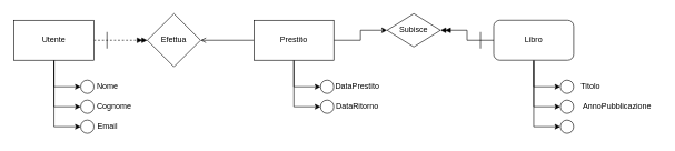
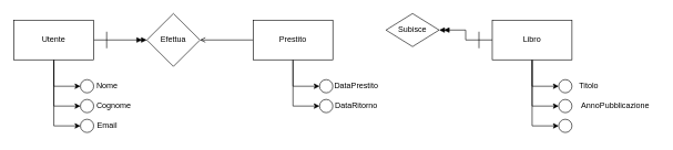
  <mxCell id="0" />
  <mxCell id="1" parent="0" />
  <mxCell id="2" style="edgeStyle=orthogonalEdgeStyle;rounded=0;orthogonalLoop=1;jettySize=auto;html=1;endArrow=open;" parent="1" source="6" target="17" edge="1"><mxGeometry relative="1" as="geometry" /></mxCell>
- <mxCell id="3" style="edgeStyle=orthogonalEdgeStyle;rounded=0;orthogonalLoop=1;jettySize=auto;html=1;entryX=0;entryY=0.5;entryDx=0;entryDy=0;" parent="1" source="6" target="18" edge="1"><mxGeometry relative="1" as="geometry" /></mxCell>
  <mxCell id="4" style="edgeStyle=orthogonalEdgeStyle;rounded=0;orthogonalLoop=1;jettySize=auto;html=1;entryX=0;entryY=0.5;entryDx=0;entryDy=0;" edge="1" parent="1" source="6" target="25"><mxGeometry relative="1" as="geometry" /></mxCell>
  <mxCell id="5" style="edgeStyle=orthogonalEdgeStyle;rounded=0;orthogonalLoop=1;jettySize=auto;html=1;entryX=0;entryY=0.5;entryDx=0;entryDy=0;" edge="1" parent="1" source="6" target="26"><mxGeometry relative="1" as="geometry" /></mxCell>
  <mxCell id="6" value="Prestito" style="rounded=0;whiteSpace=wrap;html=1;" parent="1" vertex="1"><mxGeometry x="380" y="30" width="120" height="60" as="geometry" /></mxCell>
  <mxCell id="7" style="edgeStyle=orthogonalEdgeStyle;rounded=0;orthogonalLoop=1;jettySize=auto;html=1;entryX=1;entryY=0.5;entryDx=0;entryDy=0;endArrow=doubleBlock;endFill=1;" parent="1" source="11" target="18" edge="1"><mxGeometry relative="1" as="geometry" /></mxCell>
  <mxCell id="8" style="edgeStyle=orthogonalEdgeStyle;rounded=0;orthogonalLoop=1;jettySize=auto;html=1;entryX=0;entryY=0.5;entryDx=0;entryDy=0;" parent="1" source="11" target="29" edge="1"><mxGeometry relative="1" as="geometry" /></mxCell>
  <mxCell id="9" style="edgeStyle=orthogonalEdgeStyle;rounded=0;orthogonalLoop=1;jettySize=auto;html=1;entryX=0;entryY=0.5;entryDx=0;entryDy=0;" parent="1" source="11" target="28" edge="1"><mxGeometry relative="1" as="geometry" /></mxCell>
  <mxCell id="10" style="edgeStyle=orthogonalEdgeStyle;rounded=0;orthogonalLoop=1;jettySize=auto;html=1;entryX=0;entryY=0.5;entryDx=0;entryDy=0;" parent="1" source="11" target="27" edge="1"><mxGeometry relative="1" as="geometry" /></mxCell>
- <mxCell id="11" value="Libro" style="whiteSpace=wrap;html=1;rounded=1;" parent="1" vertex="1"><mxGeometry x="740" y="30" width="120" height="60" as="geometry" /></mxCell>
- <mxCell id="12" style="edgeStyle=orthogonalEdgeStyle;rounded=0;orthogonalLoop=1;jettySize=auto;html=1;endArrow=doubleBlock;endFill=1;dashed=1;" parent="1" source="16" target="17" edge="1"><mxGeometry relative="1" as="geometry" /></mxCell>
+ <mxCell id="11" value="Libro" style="rounded=0;whiteSpace=wrap;html=1;" parent="1" vertex="1"><mxGeometry x="740" y="30" width="120" height="60" as="geometry" /></mxCell>
+ <mxCell id="12" style="edgeStyle=orthogonalEdgeStyle;rounded=0;orthogonalLoop=1;jettySize=auto;html=1;endArrow=doubleBlock;endFill=1;" parent="1" source="16" target="17" edge="1"><mxGeometry relative="1" as="geometry" /></mxCell>
  <mxCell id="13" style="edgeStyle=orthogonalEdgeStyle;rounded=0;orthogonalLoop=1;jettySize=auto;html=1;exitX=0.5;exitY=1;exitDx=0;exitDy=0;entryX=0;entryY=0.5;entryDx=0;entryDy=0;" parent="1" source="16" target="19" edge="1"><mxGeometry relative="1" as="geometry" /></mxCell>
  <mxCell id="14" style="edgeStyle=orthogonalEdgeStyle;rounded=0;orthogonalLoop=1;jettySize=auto;html=1;entryX=0;entryY=0.5;entryDx=0;entryDy=0;" parent="1" source="16" target="20" edge="1"><mxGeometry relative="1" as="geometry" /></mxCell>
  <mxCell id="15" style="edgeStyle=orthogonalEdgeStyle;rounded=0;orthogonalLoop=1;jettySize=auto;html=1;entryX=0;entryY=0.5;entryDx=0;entryDy=0;" parent="1" source="16" target="21" edge="1"><mxGeometry relative="1" as="geometry" /></mxCell>
  <mxCell id="16" value="Utente" style="rounded=0;whiteSpace=wrap;html=1;" parent="1" vertex="1"><mxGeometry x="20" y="30" width="120" height="60" as="geometry" /></mxCell>
  <mxCell id="17" value="Efettua" style="rhombus;whiteSpace=wrap;html=1;" parent="1" vertex="1"><mxGeometry x="220" y="20" width="80" height="80" as="geometry" /></mxCell>
  <mxCell id="18" value="Subisce" style="rhombus;whiteSpace=wrap;html=1;" parent="1" vertex="1"><mxGeometry x="580" y="20" width="80" height="50" as="geometry" /></mxCell>
  <mxCell id="19" value="" style="ellipse;whiteSpace=wrap;html=1;aspect=fixed;" parent="1" vertex="1"><mxGeometry x="120" y="120" width="20" height="20" as="geometry" /></mxCell>
  <mxCell id="20" value="" style="ellipse;whiteSpace=wrap;html=1;aspect=fixed;" parent="1" vertex="1"><mxGeometry x="120" y="150" width="20" height="20" as="geometry" /></mxCell>
  <mxCell id="21" value="" style="ellipse;whiteSpace=wrap;html=1;aspect=fixed;" parent="1" vertex="1"><mxGeometry x="120" y="180" width="20" height="20" as="geometry" /></mxCell>
  <mxCell id="22" value="Nome" style="text;html=1;align=center;verticalAlign=middle;resizable=0;points=[];autosize=1;strokeColor=none;fillColor=none;" parent="1" vertex="1"><mxGeometry x="130" y="115" width="60" height="30" as="geometry" /></mxCell>
  <mxCell id="23" value="Cognome" style="text;html=1;align=center;verticalAlign=middle;resizable=0;points=[];autosize=1;strokeColor=none;fillColor=none;" parent="1" vertex="1"><mxGeometry x="130" y="145" width="80" height="30" as="geometry" /></mxCell>
  <mxCell id="24" value="Email" style="text;html=1;align=center;verticalAlign=middle;resizable=0;points=[];autosize=1;strokeColor=none;fillColor=none;" parent="1" vertex="1"><mxGeometry x="135" y="175" width="50" height="30" as="geometry" /></mxCell>
  <mxCell id="25" value="" style="ellipse;whiteSpace=wrap;html=1;aspect=fixed;" parent="1" vertex="1"><mxGeometry x="480" y="120" width="20" height="20" as="geometry" /></mxCell>
  <mxCell id="26" value="" style="ellipse;whiteSpace=wrap;html=1;aspect=fixed;" parent="1" vertex="1"><mxGeometry x="480" y="150" width="20" height="20" as="geometry" /></mxCell>
  <mxCell id="27" value="" style="ellipse;whiteSpace=wrap;html=1;aspect=fixed;" parent="1" vertex="1"><mxGeometry x="840" y="180" width="20" height="20" as="geometry" /></mxCell>
  <mxCell id="28" value="" style="ellipse;whiteSpace=wrap;html=1;aspect=fixed;" parent="1" vertex="1"><mxGeometry x="840" y="150" width="20" height="20" as="geometry" /></mxCell>
  <mxCell id="29" value="" style="ellipse;whiteSpace=wrap;html=1;aspect=fixed;" parent="1" vertex="1"><mxGeometry x="840" y="120" width="20" height="20" as="geometry" /></mxCell>
  <mxCell id="30" value="DataPrestito" style="text;html=1;align=center;verticalAlign=middle;resizable=0;points=[];autosize=1;strokeColor=none;fillColor=none;" parent="1" vertex="1"><mxGeometry x="490" y="115" width="90" height="30" as="geometry" /></mxCell>
  <mxCell id="31" value="DataRitorno" style="text;html=1;align=center;verticalAlign=middle;resizable=0;points=[];autosize=1;strokeColor=none;fillColor=none;" parent="1" vertex="1"><mxGeometry x="490" y="145" width="90" height="30" as="geometry" /></mxCell>
  <mxCell id="32" value="Titolo" style="text;html=1;align=center;verticalAlign=middle;resizable=0;points=[];autosize=1;strokeColor=none;fillColor=none;" parent="1" vertex="1"><mxGeometry x="860" y="115" width="50" height="30" as="geometry" /></mxCell>
  <mxCell id="33" value="AnnoPubblicazione" style="text;html=1;align=center;verticalAlign=middle;resizable=0;points=[];autosize=1;strokeColor=none;fillColor=none;" parent="1" vertex="1"><mxGeometry x="860" y="145" width="130" height="30" as="geometry" /></mxCell>
  <mxCell id="34" value="" style="endArrow=none;html=1;rounded=0;" parent="1" edge="1"><mxGeometry width="50" height="50" relative="1" as="geometry"><mxPoint x="159.5" y="72.5" as="sourcePoint" /><mxPoint x="159.5" y="47.5" as="targetPoint" /></mxGeometry></mxCell>
  <mxCell id="35" value="" style="endArrow=none;html=1;rounded=0;" parent="1" edge="1"><mxGeometry width="50" height="50" relative="1" as="geometry"><mxPoint x="720" y="72.5" as="sourcePoint" /><mxPoint x="720" y="47.5" as="targetPoint" /></mxGeometry></mxCell>
